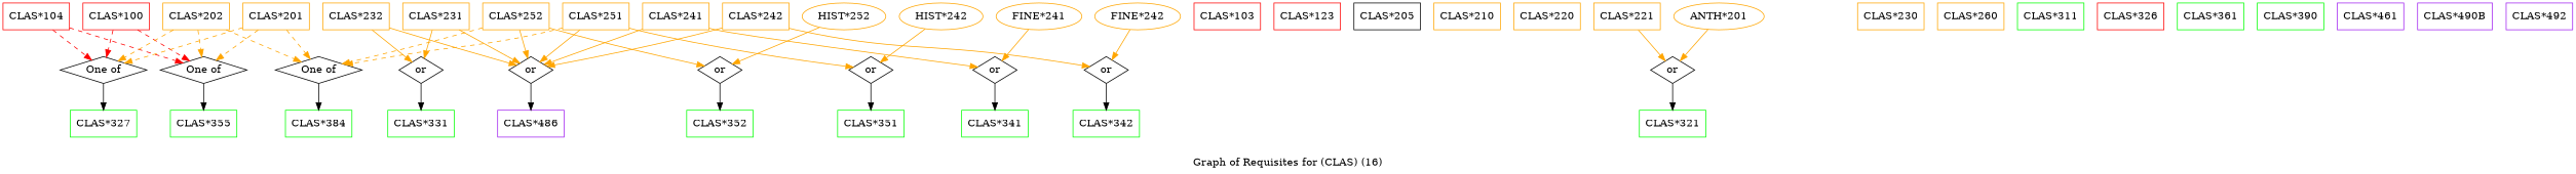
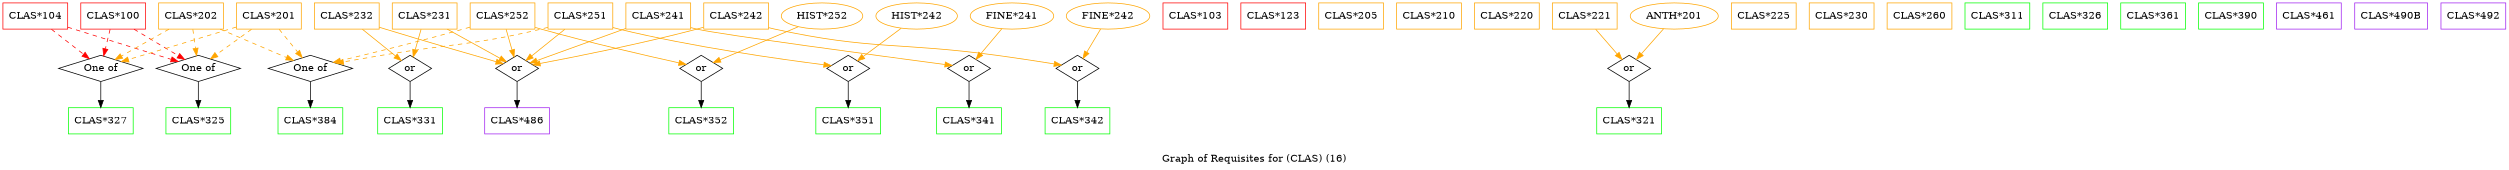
  strict digraph {
    label="Graph of Requisites for (CLAS) (16)"
    node [color=orange shape=box]
    edge [color=orange]
    "CLAS*100" [color=red height=0.5 width=1.2361]
    n2 [height=0.5 label="One of" shape=diamond width=1.6085 color=""]
    n3 [height=0.5 label="One of" shape=diamond width=1.6085 color=""]
-   "CLAS*325" [color=green height=0.5 width=1.2361 label="CLAS*355"]
+   "CLAS*325" [color=green height=0.5 width=1.2361]
    "CLAS*327" [color=green height=0.5 width=1.2361]
    "CLAS*103" [color=red height=0.5 width=1.2361]
    "CLAS*104" [color=red height=0.5 width=1.2361]
    "CLAS*123" [color=red height=0.5 width=1.2361]
    "CLAS*201" [height=0.5 width=1.2361]
    n10 [height=0.5 label="One of" shape=diamond width=1.6085 color=""]
    "CLAS*384" [color=green height=0.5 width=1.2361]
    "CLAS*202" [height=0.5 width=1.2361]
-   "CLAS*205" [color=black height=0.5 width=1.2361]
+   "CLAS*205" [height=0.5 width=1.2361]
    "CLAS*210" [height=0.5 width=1.2361]
    "CLAS*220" [height=0.5 width=1.2361]
    "CLAS*221" [height=0.5 width=1.2361]
    n17 [height=0.5 label=or shape=diamond width=0.81703 color=""]
    "CLAS*321" [color=green height=0.5 width=1.2361]
+   "CLAS*225" [height=0.5 width=1.2361]
    "CLAS*230" [height=0.5 width=1.2361]
    "CLAS*231" [height=0.5 width=1.2361]
    n22 [height=0.5 label=or shape=diamond width=0.81703 color=""]
    n23 [height=0.5 label=or shape=diamond width=0.81703 color=""]
    "CLAS*331" [color=green height=0.5 width=1.2361]
    "CLAS*486" [color=purple height=0.5 width=1.2361]
    "CLAS*232" [height=0.5 width=1.2361]
    "CLAS*241" [height=0.5 width=1.2361]
    n28 [height=0.5 label=or shape=diamond width=0.81703 color=""]
    "CLAS*341" [color=green height=0.5 width=1.2361]
    "CLAS*242" [height=0.5 width=1.2361]
    n31 [height=0.5 label=or shape=diamond width=0.81703 color=""]
    "CLAS*342" [color=green height=0.5 width=1.2361]
    "CLAS*251" [height=0.5 width=1.2361]
    n34 [height=0.5 label=or shape=diamond width=0.81703 color=""]
    "CLAS*351" [color=green height=0.5 width=1.2361]
    "CLAS*252" [height=0.5 width=1.2361]
    n37 [height=0.5 label=or shape=diamond width=0.81703 color=""]
    "CLAS*352" [color=green height=0.5 width=1.2361]
    "CLAS*260" [height=0.5 width=1.2361]
    "CLAS*311" [color=green height=0.5 width=1.2361]
    "ANTH*201" [height=0.5 width=1.679 shape=""]
-   "CLAS*326" [color=red height=0.5 width=1.2361]
+   "CLAS*326" [color=green height=0.5 width=1.2361]
    "FINE*241" [height=0.5 width=1.5887 shape=""]
    "FINE*242" [height=0.5 width=1.5887 shape=""]
    "HIST*242" [height=0.5 width=1.5526 shape=""]
    "HIST*252" [height=0.5 width=1.5526 shape=""]
    "CLAS*361" [color=green height=0.5 width=1.2361]
    "CLAS*390" [color=green height=0.5 width=1.2361]
    "CLAS*461" [color=purple height=0.5 width=1.2361]
    "CLAS*490B" [color=purple height=0.5 width=1.3889]
    "CLAS*492" [color=purple height=0.5 width=1.2361]
    "CLAS*100" -> n2 [color=red style=dashed]
    "CLAS*100" -> n3 [color=red style=dashed]
    n2 -> "CLAS*325" [color=""]
    n3 -> "CLAS*327" [color=""]
    "CLAS*104" -> n2 [color=red style=dashed]
    "CLAS*104" -> n3 [color=red style=dashed]
    "CLAS*201" -> n2 [style=dashed]
    "CLAS*201" -> n3 [style=dashed]
    "CLAS*201" -> n10 [style=dashed]
    n10 -> "CLAS*384" [color=""]
    "CLAS*202" -> n2 [style=dashed]
    "CLAS*202" -> n3 [style=dashed]
    "CLAS*202" -> n10 [style=dashed]
    "CLAS*221" -> n17
    n17 -> "CLAS*321" [color=""]
    "CLAS*231" -> n22
    "CLAS*231" -> n23
    n22 -> "CLAS*331" [color=""]
    n23 -> "CLAS*486" [color=""]
    "CLAS*232" -> n22
    "CLAS*232" -> n23
    "CLAS*241" -> n23
    "CLAS*241" -> n28
    n28 -> "CLAS*341" [color=""]
    "CLAS*242" -> n23
    "CLAS*242" -> n31
    n31 -> "CLAS*342" [color=""]
    "CLAS*251" -> n10 [style=dashed]
    "CLAS*251" -> n23
    "CLAS*251" -> n34
    n34 -> "CLAS*351" [color=""]
    "CLAS*252" -> n10 [style=dashed]
    "CLAS*252" -> n23
    "CLAS*252" -> n37
    n37 -> "CLAS*352" [color=""]
    "ANTH*201" -> n17
    "FINE*241" -> n28
    "FINE*242" -> n31
    "HIST*242" -> n34
    "HIST*252" -> n37
  }
